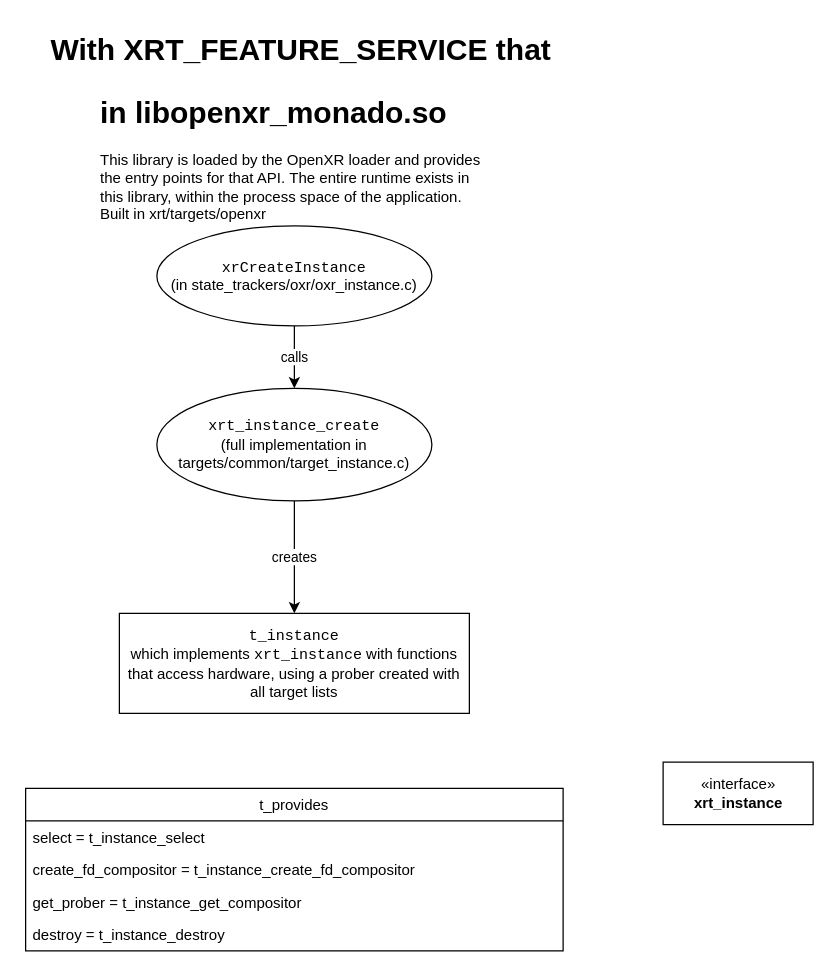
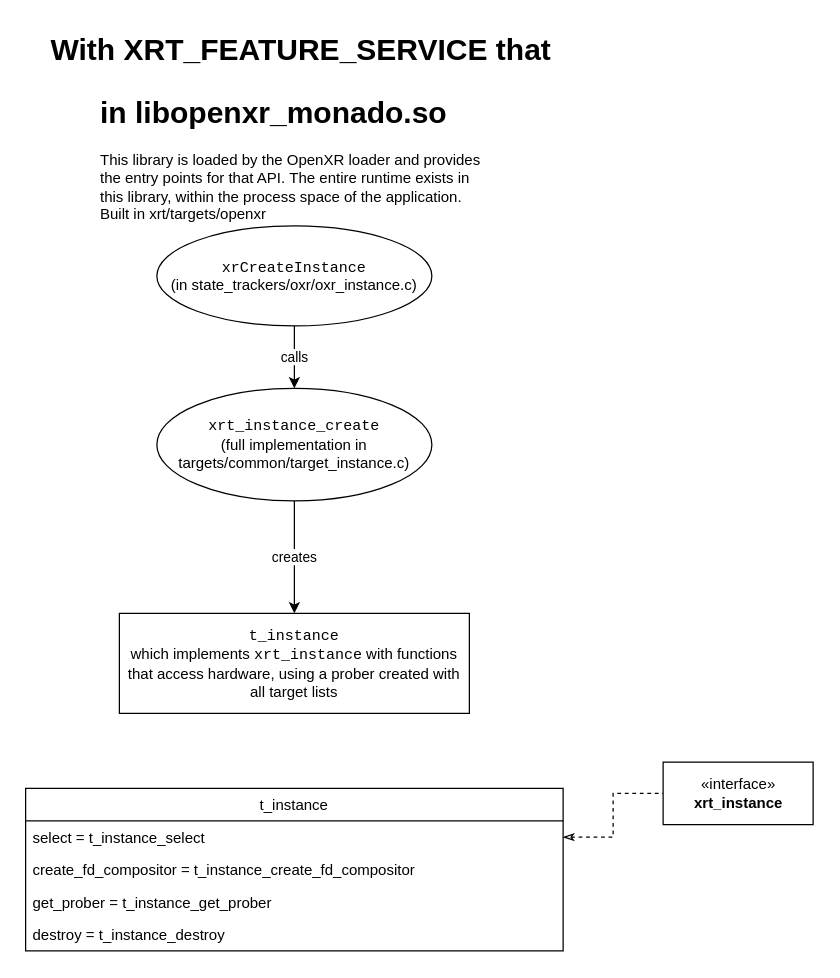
  <mxCell id="0" />
  <mxCell id="1" parent="0" />
  <mxCell id="2" value="creates" style="edgeStyle=orthogonalEdgeStyle;rounded=0;comic=0;orthogonalLoop=1;jettySize=auto;html=1;" parent="1" source="3" target="8" edge="1"><mxGeometry relative="1" as="geometry" /></mxCell>
  <mxCell id="3" value="&lt;font face=&quot;Courier New&quot;&gt;xrt_instance_create&lt;br&gt;&lt;/font&gt;(full implementation in targets/common/target_instance.c)" style="ellipse;whiteSpace=wrap;html=1;" parent="1" vertex="1"><mxGeometry x="125" y="310" width="220" height="90" as="geometry" /></mxCell>
  <mxCell id="4" value="With XRT_FEATURE_SERVICE that" style="text;strokeColor=none;fillColor=none;html=1;fontSize=24;fontStyle=1;verticalAlign=middle;align=center;" parent="1" vertex="1"><mxGeometry x="190" y="20" width="100" height="40" as="geometry" /></mxCell>
  <mxCell id="5" value="&lt;h1&gt;in libopenxr_monado.so&lt;/h1&gt;This library is loaded by the OpenXR loader and provides the entry points for that API.&amp;nbsp;&lt;span&gt;The entire runtime exists in this library, within the process space of the application. Built in xrt/targets/openxr&lt;/span&gt;" style="text;html=1;strokeColor=none;fillColor=none;spacing=5;spacingTop=-20;whiteSpace=wrap;overflow=hidden;rounded=0;" parent="1" vertex="1"><mxGeometry x="75" y="70" width="320" height="110" as="geometry" /></mxCell>
  <mxCell id="6" value="&lt;font face=&quot;Courier New&quot;&gt;xrCreateInstance&lt;/font&gt;&lt;br&gt;(in state_trackers/oxr/oxr_instance.c)" style="ellipse;whiteSpace=wrap;html=1;" parent="1" vertex="1"><mxGeometry x="125" y="180" width="220" height="80" as="geometry" /></mxCell>
  <mxCell id="7" value="calls" style="edgeStyle=orthogonalEdgeStyle;rounded=0;comic=0;orthogonalLoop=1;jettySize=auto;html=1;entryX=0.5;entryY=0;entryDx=0;entryDy=0;" parent="1" source="6" target="3" edge="1"><mxGeometry relative="1" as="geometry"><mxPoint x="235" y="300" as="targetPoint" /></mxGeometry></mxCell>
  <mxCell id="8" value="&lt;div&gt;&lt;font face=&quot;Courier New&quot;&gt;t_instance&lt;/font&gt;&lt;/div&gt;&lt;div&gt;which implements &lt;font face=&quot;Courier New&quot;&gt;xrt_instance&lt;/font&gt; with functions that access hardware, using a prober created with all target lists&lt;/div&gt;" style="rounded=0;whiteSpace=wrap;html=1;align=center;" parent="1" vertex="1"><mxGeometry x="95" y="490" width="280" height="80" as="geometry" /></mxCell>
- <mxCell id="10" value="t_provides" style="swimlane;fontStyle=0;childLayout=stackLayout;horizontal=1;startSize=26;fillColor=none;horizontalStack=0;resizeParent=1;resizeParentMax=0;resizeLast=0;collapsible=1;marginBottom=0;" parent="1" vertex="1"><mxGeometry x="20" y="630" width="430" height="130" as="geometry"><mxRectangle x="480" y="730" width="90" height="26" as="alternateBounds" /></mxGeometry></mxCell>
+ <mxCell id="9" style="edgeStyle=orthogonalEdgeStyle;rounded=0;comic=0;orthogonalLoop=1;jettySize=auto;html=1;startArrow=classicThin;startFill=0;endArrow=none;endFill=0;dashed=1;exitX=1;exitY=0.5;exitDx=0;exitDy=0;" parent="1" source="11" target="15" edge="1"><mxGeometry relative="1" as="geometry"><mxPoint x="594" y="805" as="sourcePoint" /></mxGeometry></mxCell>
+ <mxCell id="10" value="t_instance" style="swimlane;fontStyle=0;childLayout=stackLayout;horizontal=1;startSize=26;fillColor=none;horizontalStack=0;resizeParent=1;resizeParentMax=0;resizeLast=0;collapsible=1;marginBottom=0;" parent="1" vertex="1"><mxGeometry x="20" y="630" width="430" height="130" as="geometry"><mxRectangle x="480" y="730" width="90" height="26" as="alternateBounds" /></mxGeometry></mxCell>
  <mxCell id="11" value="select = t_instance_select" style="text;strokeColor=none;fillColor=none;align=left;verticalAlign=top;spacingLeft=4;spacingRight=4;overflow=hidden;rotatable=0;points=[[0,0.5],[1,0.5]];portConstraint=eastwest;" parent="10" vertex="1"><mxGeometry y="26" width="430" height="26" as="geometry" /></mxCell>
  <mxCell id="12" value="create_fd_compositor = t_instance_create_fd_compositor" style="text;strokeColor=none;fillColor=none;align=left;verticalAlign=top;spacingLeft=4;spacingRight=4;overflow=hidden;rotatable=0;points=[[0,0.5],[1,0.5]];portConstraint=eastwest;" parent="10" vertex="1"><mxGeometry y="52" width="430" height="26" as="geometry" /></mxCell>
- <mxCell id="13" value="get_prober = t_instance_get_compositor" style="text;strokeColor=none;fillColor=none;align=left;verticalAlign=top;spacingLeft=4;spacingRight=4;overflow=hidden;rotatable=0;points=[[0,0.5],[1,0.5]];portConstraint=eastwest;" parent="10" vertex="1"><mxGeometry y="78" width="430" height="26" as="geometry" /></mxCell>
+ <mxCell id="13" value="get_prober = t_instance_get_prober" style="text;strokeColor=none;fillColor=none;align=left;verticalAlign=top;spacingLeft=4;spacingRight=4;overflow=hidden;rotatable=0;points=[[0,0.5],[1,0.5]];portConstraint=eastwest;" parent="10" vertex="1"><mxGeometry y="78" width="430" height="26" as="geometry" /></mxCell>
  <mxCell id="14" value="destroy = t_instance_destroy" style="text;strokeColor=none;fillColor=none;align=left;verticalAlign=top;spacingLeft=4;spacingRight=4;overflow=hidden;rotatable=0;points=[[0,0.5],[1,0.5]];portConstraint=eastwest;" parent="10" vertex="1"><mxGeometry y="104" width="430" height="26" as="geometry" /></mxCell>
  <mxCell id="15" value="«interface»&lt;br&gt;&lt;b&gt;xrt_instance&lt;/b&gt;" style="html=1;" parent="1" vertex="1"><mxGeometry x="530" y="609" width="120" height="50" as="geometry" /></mxCell>
